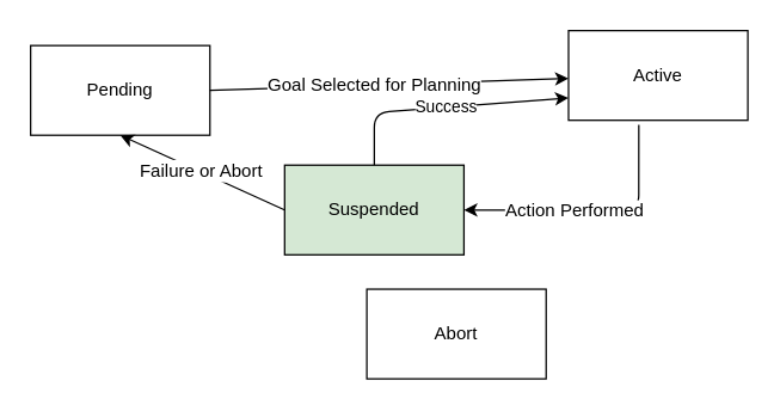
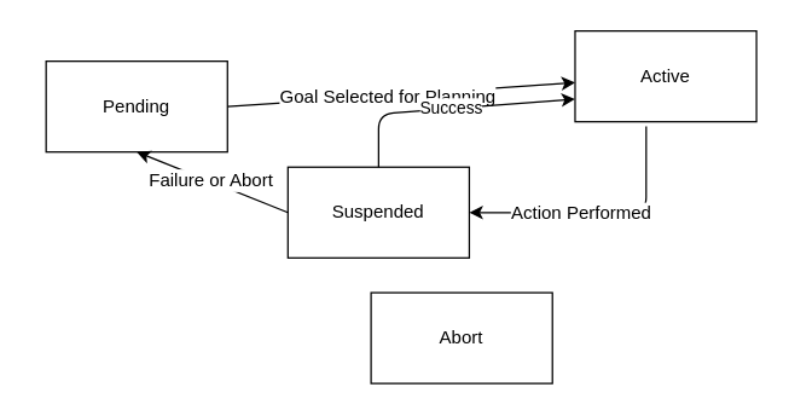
  <mxCell id="0" />
  <mxCell id="1" parent="0" />
- <mxCell id="2" value="Pending" style="rounded=0;whiteSpace=wrap;html=1;" vertex="1" parent="1"><mxGeometry x="20" y="30" width="120" height="60" as="geometry" /></mxCell>
+ <mxCell id="2" value="Pending" style="rounded=0;whiteSpace=wrap;html=1;" vertex="1" parent="1"><mxGeometry x="30" y="40" width="120" height="60" as="geometry" /></mxCell>
  <mxCell id="3" value="Active" style="rounded=0;whiteSpace=wrap;html=1;" vertex="1" parent="1"><mxGeometry x="380" y="20" width="120" height="60" as="geometry" /></mxCell>
- <mxCell id="4" value="Suspended" style="rounded=0;whiteSpace=wrap;html=1;fillColor=#d5e8d4;" vertex="1" parent="1"><mxGeometry x="190" y="110" width="120" height="60" as="geometry" /></mxCell>
+ <mxCell id="4" value="Suspended" style="rounded=0;whiteSpace=wrap;html=1;" vertex="1" parent="1"><mxGeometry x="190" y="110" width="120" height="60" as="geometry" /></mxCell>
  <mxCell id="5" value="Abort" style="rounded=0;whiteSpace=wrap;html=1;" vertex="1" parent="1"><mxGeometry x="245" y="193" width="120" height="60" as="geometry" /></mxCell>
  <mxCell id="6" value="" style="endArrow=classic;html=1;exitX=1;exitY=0.5;exitDx=0;exitDy=0;" edge="1" parent="1" source="2" target="3"><mxGeometry width="50" height="50" relative="1" as="geometry"><mxPoint x="20" y="240" as="sourcePoint" /><mxPoint x="70" y="190" as="targetPoint" /></mxGeometry></mxCell>
  <mxCell id="7" value="Goal Selected for Planning" style="text;html=1;resizable=0;points=[];align=center;verticalAlign=middle;labelBackgroundColor=#ffffff;" vertex="1" connectable="0" parent="6"><mxGeometry x="-0.2" y="-1" relative="1" as="geometry"><mxPoint x="14" y="-1" as="offset" /></mxGeometry></mxCell>
  <mxCell id="8" value="" style="endArrow=classic;html=1;exitX=0.392;exitY=1.05;exitDx=0;exitDy=0;exitPerimeter=0;entryX=1;entryY=0.5;entryDx=0;entryDy=0;" edge="1" parent="1" source="3" target="4"><mxGeometry width="50" height="50" relative="1" as="geometry"><mxPoint x="20" y="240" as="sourcePoint" /><mxPoint x="70" y="190" as="targetPoint" /><Array as="points"><mxPoint x="427" y="140" /></Array></mxGeometry></mxCell>
  <mxCell id="9" value="Action Performed" style="text;html=1;resizable=0;points=[];align=center;verticalAlign=middle;labelBackgroundColor=#ffffff;" vertex="1" connectable="0" parent="8"><mxGeometry x="0.354" relative="1" as="geometry"><mxPoint x="17" as="offset" /></mxGeometry></mxCell>
  <mxCell id="10" value="" style="endArrow=classic;html=1;exitX=0;exitY=0.5;exitDx=0;exitDy=0;entryX=0.5;entryY=1;entryDx=0;entryDy=0;" edge="1" parent="1" source="4" target="2"><mxGeometry width="50" height="50" relative="1" as="geometry"><mxPoint x="20" y="240" as="sourcePoint" /><mxPoint x="70" y="190" as="targetPoint" /></mxGeometry></mxCell>
  <mxCell id="11" value="Failure or Abort" style="text;html=1;resizable=0;points=[];align=center;verticalAlign=middle;labelBackgroundColor=#ffffff;" vertex="1" connectable="0" parent="10"><mxGeometry x="0.044" y="-1" relative="1" as="geometry"><mxPoint as="offset" /></mxGeometry></mxCell>
  <mxCell id="12" value="Success" style="endArrow=classic;html=1;exitX=0.5;exitY=0;exitDx=0;exitDy=0;entryX=0;entryY=0.75;entryDx=0;entryDy=0;" edge="1" parent="1" source="4" target="3"><mxGeometry width="50" height="50" relative="1" as="geometry"><mxPoint x="20" y="320" as="sourcePoint" /><mxPoint x="70" y="270" as="targetPoint" /><Array as="points"><mxPoint x="250" y="75" /></Array></mxGeometry></mxCell>
